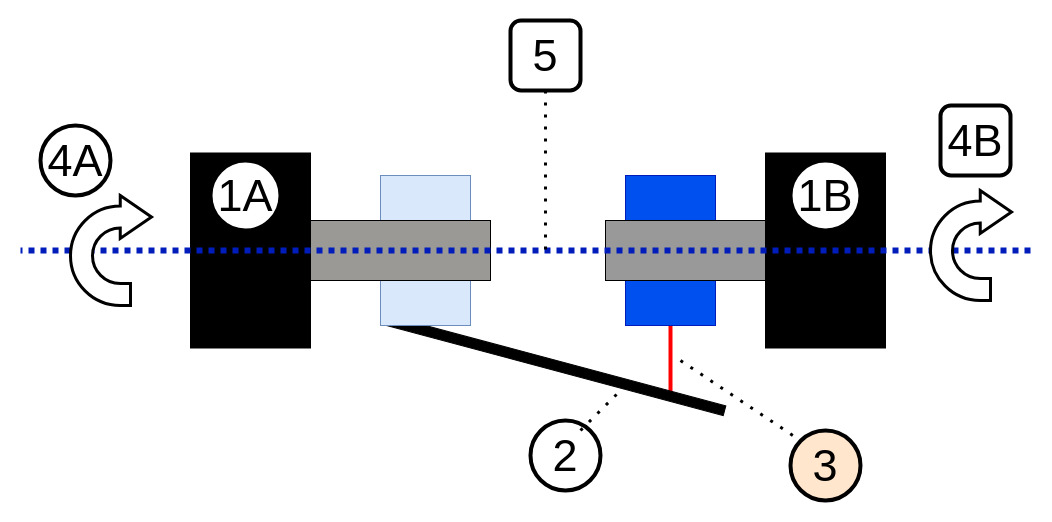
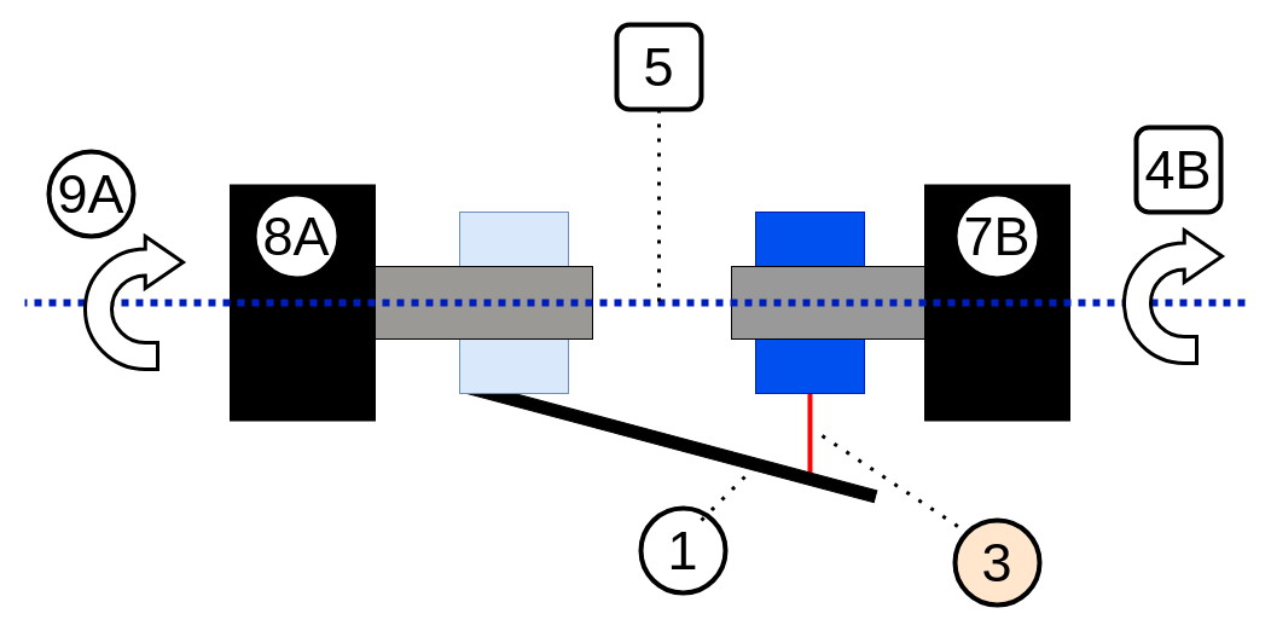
  <mxCell id="0" />
  <mxCell id="1" parent="0" />
  <mxCell id="2" value="" style="endArrow=none;html=1;rounded=0;strokeWidth=4;strokeColor=#FF0000;" parent="1" source="4" edge="1"><mxGeometry width="50" height="50" relative="1" as="geometry"><mxPoint x="670" y="375" as="sourcePoint" /><mxPoint x="670" y="395.711" as="targetPoint" /></mxGeometry></mxCell>
  <mxCell id="3" value="" style="rounded=0;whiteSpace=wrap;html=1;rotation=15;fillColor=#000000;" parent="1" vertex="1"><mxGeometry x="380" y="360" width="350" height="10" as="geometry" /></mxCell>
  <mxCell id="4" value="" style="rounded=0;whiteSpace=wrap;html=1;fillColor=#0050ef;fontColor=#ffffff;strokeColor=#001DBC;" parent="1" vertex="1"><mxGeometry x="625" y="175" width="90" height="150" as="geometry" /></mxCell>
  <mxCell id="5" value="" style="rounded=0;whiteSpace=wrap;html=1;fillColor=#dae8fc;strokeColor=#6c8ebf;" parent="1" vertex="1"><mxGeometry x="380" y="175" width="90" height="150" as="geometry" /></mxCell>
  <mxCell id="6" value="" style="rounded=0;whiteSpace=wrap;html=1;fillColor=#9a9996;" parent="1" vertex="1"><mxGeometry x="240" y="220" width="250" height="60" as="geometry" /></mxCell>
  <mxCell id="7" value="" style="rounded=0;whiteSpace=wrap;html=1;fillColor=#999999;" parent="1" vertex="1"><mxGeometry x="605" y="220" width="250" height="60" as="geometry" /></mxCell>
  <mxCell id="8" value="" style="rounded=0;whiteSpace=wrap;html=1;fillColor=#000000;" parent="1" vertex="1"><mxGeometry x="190" y="152.5" width="120" height="195" as="geometry" /></mxCell>
  <mxCell id="9" value="" style="rounded=0;whiteSpace=wrap;html=1;fillColor=#000000;" parent="1" vertex="1"><mxGeometry x="765" y="152.5" width="120" height="195" as="geometry" /></mxCell>
- <mxCell id="10" value="&lt;font style=&quot;font-size: 45px;&quot;&gt;1A&lt;/font&gt;" style="ellipse;whiteSpace=wrap;html=1;aspect=fixed;strokeWidth=4;" parent="1" vertex="1"><mxGeometry x="210" y="160" width="70" height="70" as="geometry" /></mxCell>
- <mxCell id="11" value="&lt;font style=&quot;font-size: 45px;&quot;&gt;1B&lt;/font&gt;" style="ellipse;whiteSpace=wrap;html=1;aspect=fixed;strokeWidth=4;" parent="1" vertex="1"><mxGeometry x="790" y="160" width="70" height="70" as="geometry" /></mxCell>
- <mxCell id="12" value="&lt;font style=&quot;font-size: 45px;&quot;&gt;4A&lt;/font&gt;" style="ellipse;whiteSpace=wrap;html=1;aspect=fixed;strokeWidth=4;" parent="1" vertex="1"><mxGeometry x="40" y="125" width="70" height="70" as="geometry" /></mxCell>
- <mxCell id="13" value="&lt;font style=&quot;font-size: 45px;&quot;&gt;2&lt;/font&gt;" style="ellipse;whiteSpace=wrap;html=1;aspect=fixed;strokeWidth=4;" parent="1" vertex="1"><mxGeometry x="530" y="420" width="70" height="70" as="geometry" /></mxCell>
+ <mxCell id="10" value="&lt;font style=&quot;font-size: 45px;&quot;&gt;8A&lt;/font&gt;" style="ellipse;whiteSpace=wrap;html=1;aspect=fixed;strokeWidth=4;" parent="1" vertex="1"><mxGeometry x="210" y="160" width="70" height="70" as="geometry" /></mxCell>
+ <mxCell id="11" value="&lt;font style=&quot;font-size: 45px;&quot;&gt;7B&lt;/font&gt;" style="ellipse;whiteSpace=wrap;html=1;aspect=fixed;strokeWidth=4;" parent="1" vertex="1"><mxGeometry x="790" y="160" width="70" height="70" as="geometry" /></mxCell>
+ <mxCell id="12" value="&lt;font style=&quot;font-size: 45px;&quot;&gt;9A&lt;/font&gt;" style="ellipse;whiteSpace=wrap;html=1;aspect=fixed;strokeWidth=4;" parent="1" vertex="1"><mxGeometry x="40" y="125" width="70" height="70" as="geometry" /></mxCell>
+ <mxCell id="13" value="&lt;font style=&quot;font-size: 45px;&quot;&gt;1&lt;/font&gt;" style="ellipse;whiteSpace=wrap;html=1;aspect=fixed;strokeWidth=4;" parent="1" vertex="1"><mxGeometry x="530" y="420" width="70" height="70" as="geometry" /></mxCell>
  <mxCell id="14" value="" style="endArrow=none;dashed=1;html=1;dashPattern=1 3;strokeWidth=3;rounded=0;" parent="1" edge="1"><mxGeometry width="50" height="50" relative="1" as="geometry"><mxPoint x="580" y="430" as="sourcePoint" /><mxPoint x="630" y="380" as="targetPoint" /></mxGeometry></mxCell>
  <mxCell id="15" value="&lt;font style=&quot;font-size: 45px;&quot;&gt;3&lt;/font&gt;" style="ellipse;whiteSpace=wrap;html=1;aspect=fixed;strokeWidth=4;fillColor=#ffe6cc;" parent="1" vertex="1"><mxGeometry x="790" y="430" width="70" height="70" as="geometry" /></mxCell>
  <mxCell id="16" value="" style="endArrow=none;dashed=1;html=1;dashPattern=1 3;strokeWidth=3;rounded=0;entryX=0;entryY=0;entryDx=0;entryDy=0;" parent="1" edge="1" target="15"><mxGeometry width="50" height="50" relative="1" as="geometry"><mxPoint x="680" y="360" as="sourcePoint" /><mxPoint x="815" y="420" as="targetPoint" /></mxGeometry></mxCell>
  <mxCell id="17" value="&lt;font style=&quot;font-size: 45px;&quot;&gt;4B&lt;/font&gt;" style="whiteSpace=wrap;html=1;aspect=fixed;strokeWidth=4;rounded=1;" parent="1" vertex="1"><mxGeometry x="940" y="105" width="70" height="70" as="geometry" /></mxCell>
  <mxCell id="18" value="" style="endArrow=none;html=1;rounded=0;dashed=1;dashPattern=1 1;strokeWidth=6;fillColor=#0050ef;strokeColor=#001DBC;" edge="1" parent="1"><mxGeometry width="50" height="50" relative="1" as="geometry"><mxPoint x="1030" y="250" as="sourcePoint" /><mxPoint x="20" y="250" as="targetPoint" /></mxGeometry></mxCell>
  <mxCell id="19" value="" style="html=1;shadow=0;dashed=0;align=center;verticalAlign=middle;shape=mxgraph.arrows2.uTurnArrow;dy=11;arrowHead=43;dx2=31.25;strokeWidth=3;" vertex="1" parent="1"><mxGeometry x="70" y="195" width="60" height="110" as="geometry" /></mxCell>
  <mxCell id="20" value="&lt;font style=&quot;font-size: 45px;&quot;&gt;5&lt;/font&gt;" style="whiteSpace=wrap;html=1;aspect=fixed;strokeWidth=4;rounded=1;" vertex="1" parent="1"><mxGeometry x="510" y="20" width="70" height="70" as="geometry" /></mxCell>
  <mxCell id="21" value="" style="html=1;shadow=0;dashed=0;align=center;verticalAlign=middle;shape=mxgraph.arrows2.uTurnArrow;dy=11;arrowHead=43;dx2=31.25;strokeWidth=3;" vertex="1" parent="1"><mxGeometry x="930" y="190" width="60" height="110" as="geometry" /></mxCell>
  <mxCell id="22" value="" style="endArrow=none;dashed=1;html=1;dashPattern=1 3;strokeWidth=3;rounded=0;exitX=0.5;exitY=1;exitDx=0;exitDy=0;" edge="1" parent="1" source="20"><mxGeometry width="50" height="50" relative="1" as="geometry"><mxPoint x="450" y="140" as="sourcePoint" /><mxPoint x="545" y="250" as="targetPoint" /></mxGeometry></mxCell>
